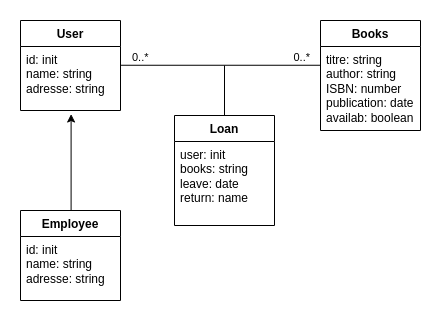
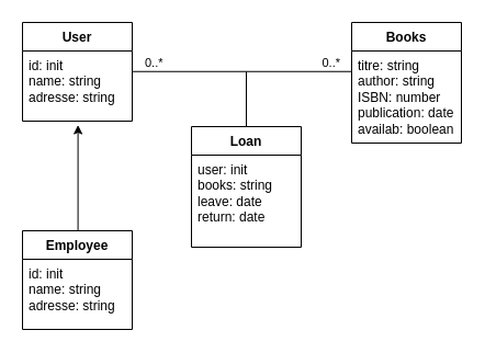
  <mxCell id="0" />
  <mxCell id="1" parent="0" />
  <mxCell id="2" value="User" style="swimlane;fontStyle=1;align=center;verticalAlign=top;childLayout=stackLayout;horizontal=1;startSize=26;horizontalStack=0;resizeParent=1;resizeParentMax=0;resizeLast=0;collapsible=1;marginBottom=0;whiteSpace=wrap;html=1;" vertex="1" parent="1"><mxGeometry x="20" y="20" width="100" height="90" as="geometry" /></mxCell>
  <mxCell id="3" value="id: init&lt;div&gt;name: string&lt;/div&gt;&lt;div&gt;adresse: string&lt;/div&gt;" style="text;strokeColor=none;fillColor=none;align=left;verticalAlign=top;spacingLeft=4;spacingRight=4;overflow=hidden;rotatable=0;points=[[0,0.5],[1,0.5]];portConstraint=eastwest;whiteSpace=wrap;html=1;" vertex="1" parent="2"><mxGeometry y="26" width="100" height="64" as="geometry" /></mxCell>
  <mxCell id="4" value="Employee" style="swimlane;fontStyle=1;align=center;verticalAlign=top;childLayout=stackLayout;horizontal=1;startSize=26;horizontalStack=0;resizeParent=1;resizeParentMax=0;resizeLast=0;collapsible=1;marginBottom=0;whiteSpace=wrap;html=1;" vertex="1" parent="1"><mxGeometry x="20" y="210" width="100" height="90" as="geometry" /></mxCell>
  <mxCell id="5" value="id: init&lt;div&gt;name: string&lt;/div&gt;&lt;div&gt;adresse: string&lt;/div&gt;" style="text;strokeColor=none;fillColor=none;align=left;verticalAlign=top;spacingLeft=4;spacingRight=4;overflow=hidden;rotatable=0;points=[[0,0.5],[1,0.5]];portConstraint=eastwest;whiteSpace=wrap;html=1;" vertex="1" parent="4"><mxGeometry y="26" width="100" height="64" as="geometry" /></mxCell>
  <mxCell id="6" value="Books" style="swimlane;fontStyle=1;align=center;verticalAlign=top;childLayout=stackLayout;horizontal=1;startSize=26;horizontalStack=0;resizeParent=1;resizeParentMax=0;resizeLast=0;collapsible=1;marginBottom=0;whiteSpace=wrap;html=1;" vertex="1" parent="1"><mxGeometry x="320" y="20" width="100" height="110" as="geometry" /></mxCell>
  <mxCell id="7" value="titre: string&lt;div&gt;&lt;span style=&quot;background-color: initial;&quot;&gt;author: string&lt;/span&gt;&lt;/div&gt;&lt;div&gt;&lt;span style=&quot;background-color: initial;&quot;&gt;ISBN: number&lt;/span&gt;&lt;/div&gt;&lt;div&gt;&lt;span style=&quot;background-color: initial;&quot;&gt;publication: date&lt;/span&gt;&lt;/div&gt;&lt;div&gt;&lt;span style=&quot;background-color: initial;&quot;&gt;availab: boolean&lt;/span&gt;&lt;/div&gt;&lt;div&gt;&lt;br&gt;&lt;/div&gt;" style="text;strokeColor=none;fillColor=none;align=left;verticalAlign=top;spacingLeft=4;spacingRight=4;overflow=hidden;rotatable=0;points=[[0,0.5],[1,0.5]];portConstraint=eastwest;whiteSpace=wrap;html=1;" vertex="1" parent="6"><mxGeometry y="26" width="100" height="84" as="geometry" /></mxCell>
  <mxCell id="8" value="Loan" style="swimlane;fontStyle=1;align=center;verticalAlign=top;childLayout=stackLayout;horizontal=1;startSize=26;horizontalStack=0;resizeParent=1;resizeParentMax=0;resizeLast=0;collapsible=1;marginBottom=0;whiteSpace=wrap;html=1;" vertex="1" parent="1"><mxGeometry x="174" y="115" width="100" height="110" as="geometry" /></mxCell>
- <mxCell id="9" value="user: init&lt;div&gt;books: string&lt;/div&gt;&lt;div&gt;leave: date&lt;/div&gt;&lt;div&gt;return: name&lt;/div&gt;" style="text;strokeColor=none;fillColor=none;align=left;verticalAlign=top;spacingLeft=4;spacingRight=4;overflow=hidden;rotatable=0;points=[[0,0.5],[1,0.5]];portConstraint=eastwest;whiteSpace=wrap;html=1;" vertex="1" parent="8"><mxGeometry y="26" width="100" height="84" as="geometry" /></mxCell>
+ <mxCell id="9" value="user: init&lt;div&gt;books: string&lt;/div&gt;&lt;div&gt;leave: date&lt;/div&gt;&lt;div&gt;return: date&lt;/div&gt;" style="text;strokeColor=none;fillColor=none;align=left;verticalAlign=top;spacingLeft=4;spacingRight=4;overflow=hidden;rotatable=0;points=[[0,0.5],[1,0.5]];portConstraint=eastwest;whiteSpace=wrap;html=1;" vertex="1" parent="8"><mxGeometry y="26" width="100" height="84" as="geometry" /></mxCell>
  <mxCell id="10" style="edgeStyle=orthogonalEdgeStyle;rounded=0;orthogonalLoop=1;jettySize=auto;html=1;entryX=0.506;entryY=1.055;entryDx=0;entryDy=0;entryPerimeter=0;" edge="1" parent="1" source="4" target="3"><mxGeometry relative="1" as="geometry"><Array as="points"><mxPoint x="70" y="114" /></Array></mxGeometry></mxCell>
  <mxCell id="11" value="" style="endArrow=none;html=1;edgeStyle=orthogonalEdgeStyle;rounded=0;" edge="1" parent="1"><mxGeometry relative="1" as="geometry"><mxPoint x="120" y="64.76" as="sourcePoint" /><mxPoint x="320" y="64.76" as="targetPoint" /></mxGeometry></mxCell>
  <mxCell id="12" value="0..*" style="edgeLabel;resizable=0;html=1;align=left;verticalAlign=bottom;" connectable="0" vertex="1" parent="11"><mxGeometry x="-1" relative="1" as="geometry"><mxPoint x="10" as="offset" /></mxGeometry></mxCell>
  <mxCell id="13" value="0..*" style="edgeLabel;resizable=0;html=1;align=right;verticalAlign=bottom;" connectable="0" vertex="1" parent="11"><mxGeometry x="1" relative="1" as="geometry"><mxPoint x="-10" as="offset" /></mxGeometry></mxCell>
  <mxCell id="14" value="" style="line;strokeWidth=1;fillColor=none;align=left;verticalAlign=middle;spacingTop=-1;spacingLeft=3;spacingRight=3;rotatable=0;labelPosition=right;points=[];portConstraint=eastwest;strokeColor=inherit;direction=south;" vertex="1" parent="1"><mxGeometry x="220" y="65" width="8" height="50" as="geometry" /></mxCell>
